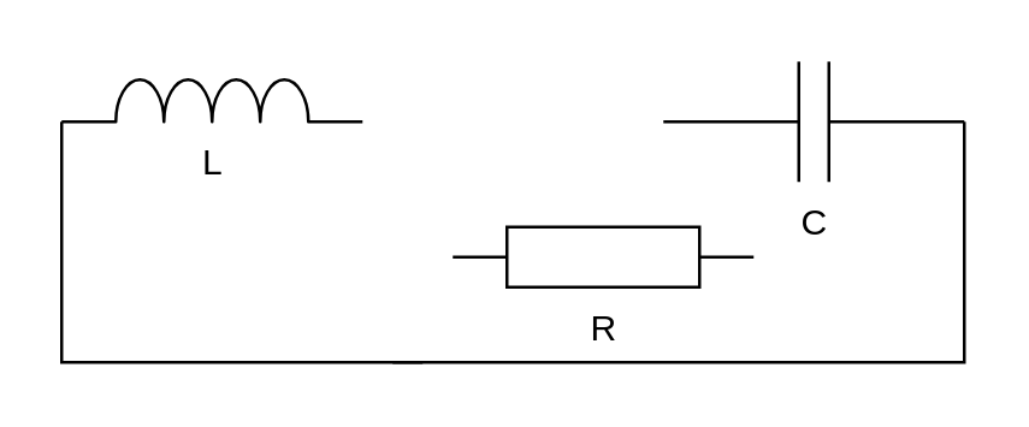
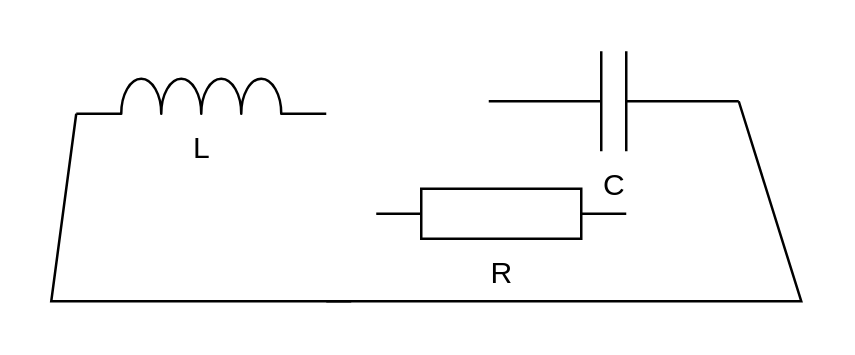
  <mxCell id="0" />
  <mxCell id="1" parent="0" />
  <mxCell id="2" value="R" style="pointerEvents=1;verticalLabelPosition=bottom;shadow=0;dashed=0;align=center;html=1;verticalAlign=top;shape=mxgraph.electrical.resistors.resistor_1;" vertex="1" parent="1"><mxGeometry x="150" y="75" width="100" height="20" as="geometry" /></mxCell>
- <mxCell id="3" value="L" style="pointerEvents=1;verticalLabelPosition=bottom;shadow=0;dashed=0;align=center;html=1;verticalAlign=top;shape=mxgraph.electrical.inductors.inductor_3;" vertex="1" parent="1"><mxGeometry x="20" y="26" width="100" height="14" as="geometry" /></mxCell>
- <mxCell id="4" value="C" style="pointerEvents=1;verticalLabelPosition=bottom;shadow=0;dashed=0;align=center;html=1;verticalAlign=top;shape=mxgraph.electrical.capacitors.capacitor_1;" vertex="1" parent="1"><mxGeometry x="220" y="20" width="100" height="40" as="geometry" /></mxCell>
+ <mxCell id="3" value="L" style="pointerEvents=1;verticalLabelPosition=bottom;shadow=0;dashed=0;align=center;html=1;verticalAlign=top;shape=mxgraph.electrical.inductors.inductor_3;" vertex="1" parent="1"><mxGeometry x="30" y="31" width="100" height="14" as="geometry" /></mxCell>
+ <mxCell id="4" value="C" style="pointerEvents=1;verticalLabelPosition=bottom;shadow=0;dashed=0;align=center;html=1;verticalAlign=top;shape=mxgraph.electrical.capacitors.capacitor_1;" vertex="1" parent="1"><mxGeometry x="195" y="20" width="100" height="40" as="geometry" /></mxCell>
  <mxCell id="5" value="" style="endArrow=none;html=1;rounded=0;entryX=1;entryY=0.5;entryDx=0;entryDy=0;entryPerimeter=0;" edge="1" parent="1" target="4"><mxGeometry width="50" height="50" relative="1" as="geometry"><mxPoint x="130" y="120" as="sourcePoint" /><mxPoint x="330" y="120" as="targetPoint" /><Array as="points"><mxPoint x="320" y="120" /></Array></mxGeometry></mxCell>
  <mxCell id="6" value="" style="endArrow=none;html=1;rounded=0;exitX=0.5;exitY=0;exitDx=0;exitDy=0;exitPerimeter=0;entryX=0;entryY=1;entryDx=0;entryDy=0;entryPerimeter=0;" edge="1" parent="1" target="3"><mxGeometry width="50" height="50" relative="1" as="geometry"><mxPoint x="140" y="120" as="sourcePoint" /><mxPoint x="100" y="110" as="targetPoint" /><Array as="points"><mxPoint x="20" y="120" /></Array></mxGeometry></mxCell>
